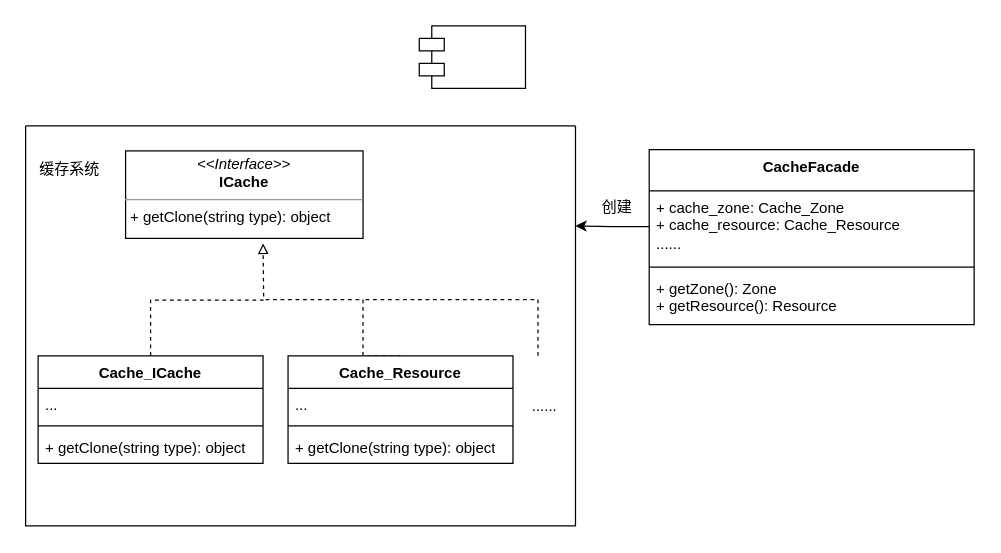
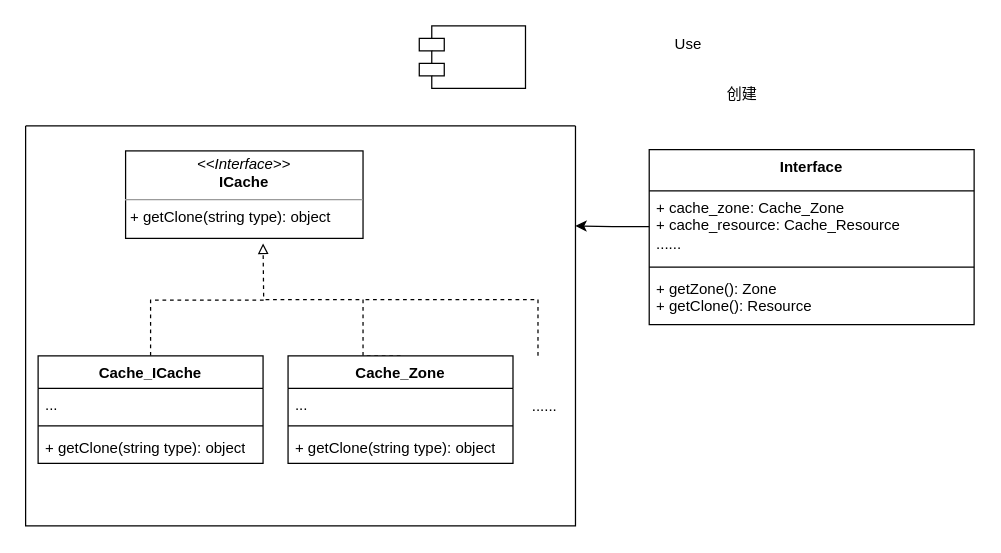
  <mxCell id="0" />
  <mxCell id="1" parent="0" />
- <mxCell id="2" value="CacheFacade" style="swimlane;fontStyle=1;align=center;verticalAlign=top;childLayout=stackLayout;horizontal=1;startSize=33;horizontalStack=0;resizeParent=1;resizeParentMax=0;resizeLast=0;collapsible=1;marginBottom=0;whiteSpace=wrap;html=1;" vertex="1" parent="1"><mxGeometry x="519" y="119" width="260" height="140" as="geometry" /></mxCell>
+ <mxCell id="2" value="Interface" style="swimlane;fontStyle=1;align=center;verticalAlign=top;childLayout=stackLayout;horizontal=1;startSize=33;horizontalStack=0;resizeParent=1;resizeParentMax=0;resizeLast=0;collapsible=1;marginBottom=0;whiteSpace=wrap;html=1;" vertex="1" parent="1"><mxGeometry x="519" y="119" width="260" height="140" as="geometry" /></mxCell>
  <mxCell id="3" value="+ cache_zone: Cache_Zone&lt;br&gt;+ cache_resource: Cache_Resource&lt;br&gt;......" style="text;strokeColor=none;fillColor=none;align=left;verticalAlign=top;spacingLeft=4;spacingRight=4;overflow=hidden;rotatable=0;points=[[0,0.5],[1,0.5]];portConstraint=eastwest;whiteSpace=wrap;html=1;" vertex="1" parent="2"><mxGeometry y="33" width="260" height="57" as="geometry" /></mxCell>
  <mxCell id="4" value="" style="line;strokeWidth=1;fillColor=none;align=left;verticalAlign=middle;spacingTop=-1;spacingLeft=3;spacingRight=3;rotatable=0;labelPosition=right;points=[];portConstraint=eastwest;strokeColor=inherit;" vertex="1" parent="2"><mxGeometry y="90" width="260" height="8" as="geometry" /></mxCell>
- <mxCell id="5" value="+ getZone(): Zone&lt;br&gt;+ getResource(): Resource&lt;br&gt;......" style="text;strokeColor=none;fillColor=none;align=left;verticalAlign=top;spacingLeft=4;spacingRight=4;overflow=hidden;rotatable=0;points=[[0,0.5],[1,0.5]];portConstraint=eastwest;whiteSpace=wrap;html=1;" vertex="1" parent="2"><mxGeometry y="98" width="260" height="42" as="geometry" /></mxCell>
+ <mxCell id="5" value="+ getZone(): Zone&lt;br&gt;+ getClone(): Resource&lt;br&gt;......" style="text;strokeColor=none;fillColor=none;align=left;verticalAlign=top;spacingLeft=4;spacingRight=4;overflow=hidden;rotatable=0;points=[[0,0.5],[1,0.5]];portConstraint=eastwest;whiteSpace=wrap;html=1;" vertex="1" parent="2"><mxGeometry y="98" width="260" height="42" as="geometry" /></mxCell>
  <mxCell id="6" style="edgeStyle=orthogonalEdgeStyle;rounded=0;orthogonalLoop=1;jettySize=auto;html=1;exitX=0.5;exitY=0;exitDx=0;exitDy=0;dashed=1;endArrow=block;endFill=0;" edge="1" parent="1" source="7"><mxGeometry relative="1" as="geometry"><mxPoint x="210" y="194" as="targetPoint" /></mxGeometry></mxCell>
  <mxCell id="7" value="Cache_ICache" style="swimlane;fontStyle=1;align=center;verticalAlign=top;childLayout=stackLayout;horizontal=1;startSize=26;horizontalStack=0;resizeParent=1;resizeParentMax=0;resizeLast=0;collapsible=1;marginBottom=0;whiteSpace=wrap;html=1;" vertex="1" parent="1"><mxGeometry x="30" y="284" width="180" height="86" as="geometry" /></mxCell>
  <mxCell id="8" value="..." style="text;strokeColor=none;fillColor=none;align=left;verticalAlign=top;spacingLeft=4;spacingRight=4;overflow=hidden;rotatable=0;points=[[0,0.5],[1,0.5]];portConstraint=eastwest;whiteSpace=wrap;html=1;" vertex="1" parent="7"><mxGeometry y="26" width="180" height="26" as="geometry" /></mxCell>
  <mxCell id="9" value="" style="line;strokeWidth=1;fillColor=none;align=left;verticalAlign=middle;spacingTop=-1;spacingLeft=3;spacingRight=3;rotatable=0;labelPosition=right;points=[];portConstraint=eastwest;strokeColor=inherit;" vertex="1" parent="7"><mxGeometry y="52" width="180" height="8" as="geometry" /></mxCell>
  <mxCell id="10" value="+ getClone(string type): object" style="text;strokeColor=none;fillColor=none;align=left;verticalAlign=top;spacingLeft=4;spacingRight=4;overflow=hidden;rotatable=0;points=[[0,0.5],[1,0.5]];portConstraint=eastwest;whiteSpace=wrap;html=1;" vertex="1" parent="7"><mxGeometry y="60" width="180" height="26" as="geometry" /></mxCell>
  <mxCell id="11" style="edgeStyle=orthogonalEdgeStyle;rounded=0;orthogonalLoop=1;jettySize=auto;html=1;exitX=0.5;exitY=0;exitDx=0;exitDy=0;dashed=1;endArrow=none;endFill=0;" edge="1" parent="1" source="21"><mxGeometry relative="1" as="geometry"><mxPoint x="211" y="239" as="targetPoint" /><Array as="points"><mxPoint x="290" y="239" /></Array></mxGeometry></mxCell>
  <mxCell id="12" style="edgeStyle=orthogonalEdgeStyle;rounded=0;orthogonalLoop=1;jettySize=auto;html=1;dashed=1;endArrow=none;endFill=0;" edge="1" parent="1"><mxGeometry relative="1" as="geometry"><mxPoint x="291" y="239" as="targetPoint" /><mxPoint x="430" y="284" as="sourcePoint" /><Array as="points"><mxPoint x="430" y="284" /><mxPoint x="430" y="239" /></Array></mxGeometry></mxCell>
  <mxCell id="13" style="edgeStyle=orthogonalEdgeStyle;rounded=0;orthogonalLoop=1;jettySize=auto;html=1;exitX=0;exitY=0.5;exitDx=0;exitDy=0;entryX=1;entryY=0.25;entryDx=0;entryDy=0;" edge="1" parent="1" source="3" target="19"><mxGeometry relative="1" as="geometry"><mxPoint x="290" y="163" as="targetPoint" /></mxGeometry></mxCell>
- <mxCell id="14" value="创建" style="text;html=1;align=center;verticalAlign=middle;resizable=0;points=[];autosize=1;strokeColor=none;fillColor=none;" vertex="1" parent="1"><mxGeometry x="468" y="150" width="50" height="30" as="geometry" /></mxCell>
+ <mxCell id="14" value="创建" style="text;html=1;align=center;verticalAlign=middle;resizable=0;points=[];autosize=1;strokeColor=none;fillColor=none;" vertex="1" parent="1"><mxGeometry x="568" y="60" width="50" height="30" as="geometry" /></mxCell>
  <mxCell id="15" value="" style="shape=module;align=left;spacingLeft=20;align=center;verticalAlign=top;whiteSpace=wrap;html=1;" vertex="1" parent="1"><mxGeometry x="335" y="20" width="85" height="50" as="geometry" /></mxCell>
+ <mxCell id="16" value="Use" style="text;html=1;align=center;verticalAlign=middle;resizable=0;points=[];autosize=1;strokeColor=none;fillColor=none;" vertex="1" parent="1"><mxGeometry x="530" y="20" width="40" height="30" as="geometry" /></mxCell>
  <mxCell id="17" value="......" style="text;html=1;align=center;verticalAlign=middle;resizable=0;points=[];autosize=1;strokeColor=none;fillColor=none;" vertex="1" parent="1"><mxGeometry x="415" y="310" width="40" height="30" as="geometry" /></mxCell>
  <mxCell id="18" value="&lt;p style=&quot;margin:0px;margin-top:4px;text-align:center;&quot;&gt;&lt;i&gt;&amp;lt;&amp;lt;Interface&amp;gt;&amp;gt;&lt;/i&gt;&lt;br&gt;&lt;b&gt;ICache&lt;/b&gt;&lt;/p&gt;&lt;hr size=&quot;1&quot;&gt;&lt;p style=&quot;margin:0px;margin-left:4px;&quot;&gt;+ getClone(string type): object&lt;/p&gt;" style="verticalAlign=top;align=left;overflow=fill;fontSize=12;fontFamily=Helvetica;html=1;whiteSpace=wrap;" vertex="1" parent="1"><mxGeometry x="100" y="120" width="190" height="70" as="geometry" /></mxCell>
  <mxCell id="19" value="" style="swimlane;startSize=0;" vertex="1" parent="1"><mxGeometry x="20" y="100" width="440" height="320" as="geometry" /></mxCell>
- <mxCell id="20" value="缓存系统" style="text;html=1;align=center;verticalAlign=middle;resizable=0;points=[];autosize=1;strokeColor=none;fillColor=none;" vertex="1" parent="19"><mxGeometry y="20" width="70" height="30" as="geometry" /></mxCell>
- <mxCell id="21" value="Cache_Resource" style="swimlane;fontStyle=1;align=center;verticalAlign=top;childLayout=stackLayout;horizontal=1;startSize=26;horizontalStack=0;resizeParent=1;resizeParentMax=0;resizeLast=0;collapsible=1;marginBottom=0;whiteSpace=wrap;html=1;" vertex="1" parent="19"><mxGeometry x="210" y="184" width="180" height="86" as="geometry" /></mxCell>
+ <mxCell id="21" value="Cache_Zone" style="swimlane;fontStyle=1;align=center;verticalAlign=top;childLayout=stackLayout;horizontal=1;startSize=26;horizontalStack=0;resizeParent=1;resizeParentMax=0;resizeLast=0;collapsible=1;marginBottom=0;whiteSpace=wrap;html=1;" vertex="1" parent="19"><mxGeometry x="210" y="184" width="180" height="86" as="geometry" /></mxCell>
  <mxCell id="22" value="..." style="text;strokeColor=none;fillColor=none;align=left;verticalAlign=top;spacingLeft=4;spacingRight=4;overflow=hidden;rotatable=0;points=[[0,0.5],[1,0.5]];portConstraint=eastwest;whiteSpace=wrap;html=1;" vertex="1" parent="21"><mxGeometry y="26" width="180" height="26" as="geometry" /></mxCell>
  <mxCell id="23" value="" style="line;strokeWidth=1;fillColor=none;align=left;verticalAlign=middle;spacingTop=-1;spacingLeft=3;spacingRight=3;rotatable=0;labelPosition=right;points=[];portConstraint=eastwest;strokeColor=inherit;" vertex="1" parent="21"><mxGeometry y="52" width="180" height="8" as="geometry" /></mxCell>
  <mxCell id="24" value="+ getClone(string type): object" style="text;strokeColor=none;fillColor=none;align=left;verticalAlign=top;spacingLeft=4;spacingRight=4;overflow=hidden;rotatable=0;points=[[0,0.5],[1,0.5]];portConstraint=eastwest;whiteSpace=wrap;html=1;" vertex="1" parent="21"><mxGeometry y="60" width="180" height="26" as="geometry" /></mxCell>
